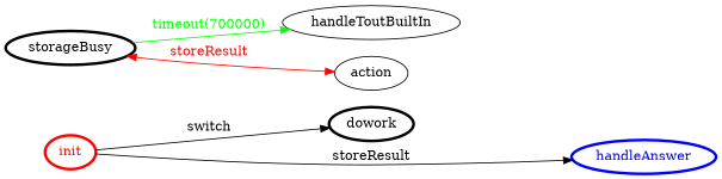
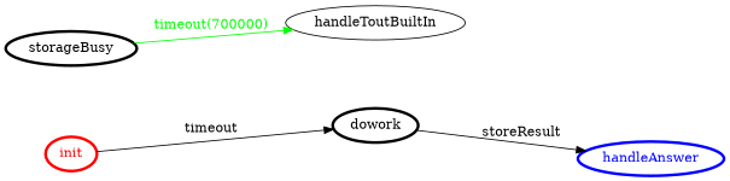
  digraph {
    rankdir=LR
    node [penwidth=3]
    edge [color=black fontcolor=black]
    init [color=red fontcolor=red]
    dowork [color=black fontcolor=black]
    handleAnswer [color=blue fontcolor=blue]
    storageBusy [color=black fontcolor=black]
    handleToutBuiltIn [penwidth=""]
-   action [penwidth=""]
-   init -> dowork [label=switch]
-   init -> handleAnswer [label=storeResult]
+   init -> dowork [label=timeout]
+   dowork -> handleAnswer [label=storeResult]
    storageBusy -> handleToutBuiltIn [color=green fontcolor=green label="timeout(700000)"]
-   storageBusy -> action [color=red dir=both fontcolor=red label=storeResult]
  }
